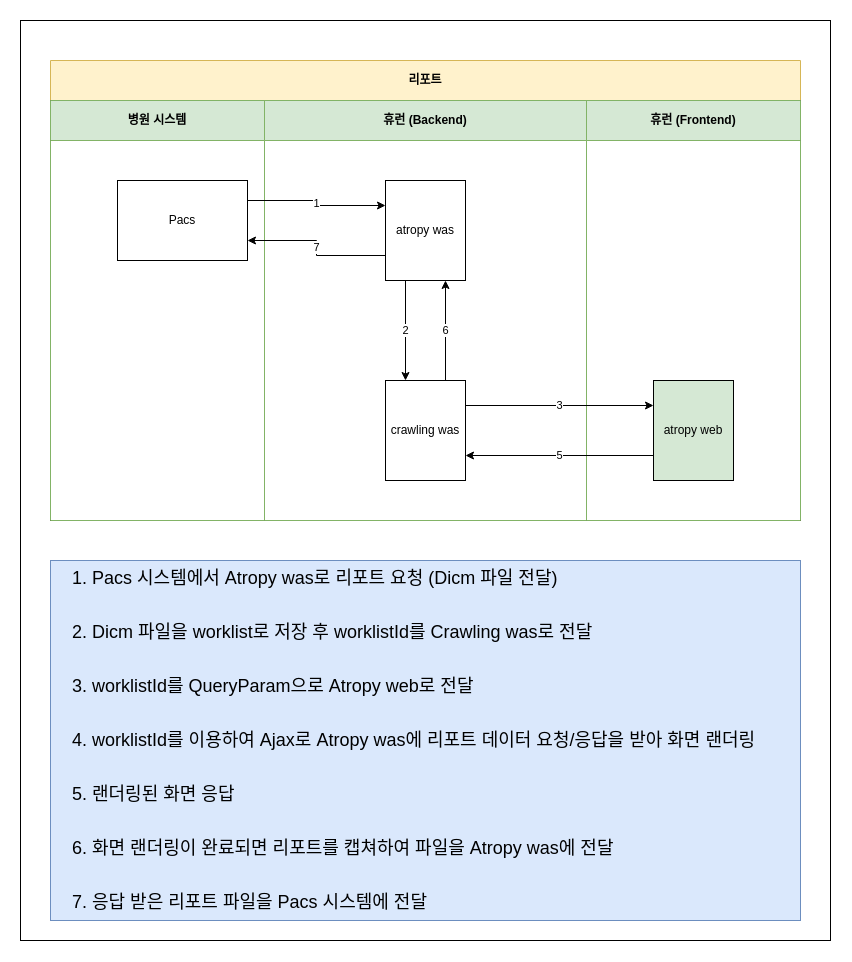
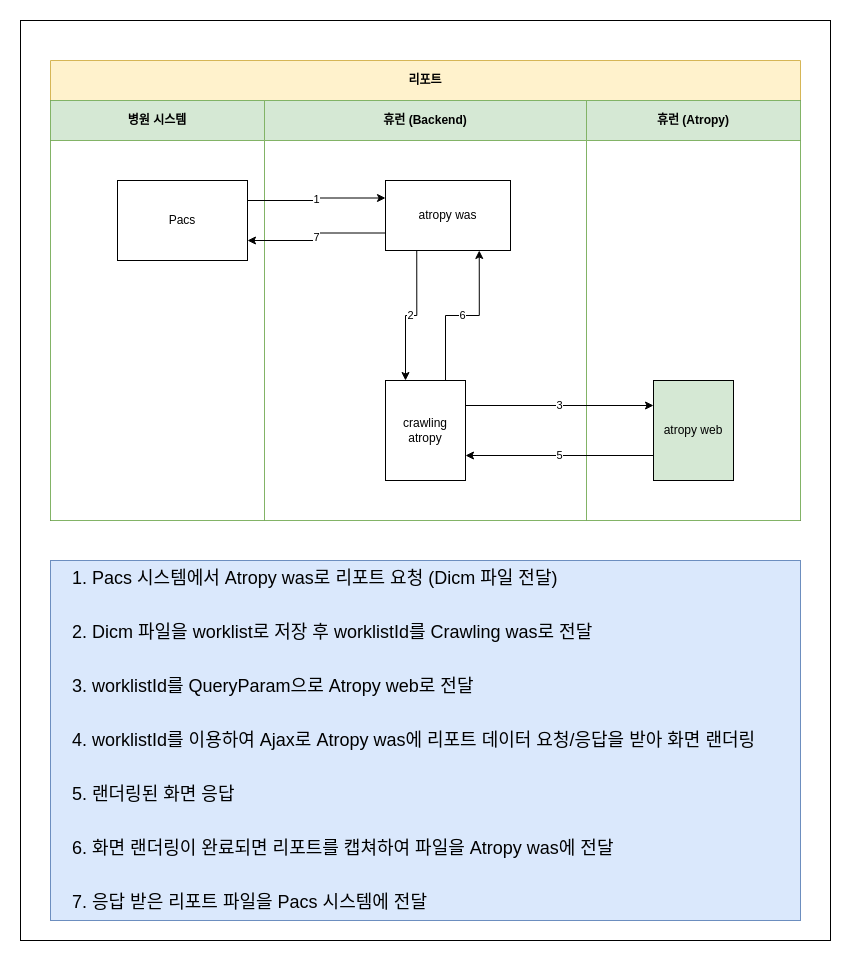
  <mxCell id="0" />
  <mxCell id="1" parent="0" />
  <mxCell id="2" value="" style="rounded=0;whiteSpace=wrap;html=1;" vertex="1" parent="1"><mxGeometry x="20" y="20" width="810" height="920" as="geometry" /></mxCell>
  <mxCell id="3" value="리포트" style="shape=table;childLayout=tableLayout;rowLines=0;columnLines=0;startSize=40;html=1;whiteSpace=wrap;collapsible=0;recursiveResize=0;expand=0;fontStyle=1;fillColor=#fff2cc;strokeColor=#d6b656;" parent="1" vertex="1"><mxGeometry x="50" y="60" width="750" height="460" as="geometry" /></mxCell>
  <mxCell id="4" value="" style="swimlane;horizontal=0;points=[[0,0.5],[1,0.5]];portConstraint=eastwest;startSize=0;html=1;whiteSpace=wrap;collapsible=0;recursiveResize=0;expand=0;" parent="3" vertex="1"><mxGeometry y="40" width="750" height="420" as="geometry" /></mxCell>
  <mxCell id="5" value="병원 시스템" style="swimlane;connectable=0;startSize=40;html=1;whiteSpace=wrap;collapsible=0;recursiveResize=0;expand=0;fillColor=#d5e8d4;strokeColor=#82b366;" parent="4" vertex="1"><mxGeometry width="214" height="420" as="geometry" /></mxCell>
  <mxCell id="6" value="Pacs" style="rounded=0;whiteSpace=wrap;html=1;" parent="5" vertex="1"><mxGeometry x="67" y="80" width="130" height="80" as="geometry" /></mxCell>
  <mxCell id="7" value="휴런 (Backend)" style="swimlane;connectable=0;startSize=40;html=1;whiteSpace=wrap;collapsible=0;recursiveResize=0;expand=0;fillColor=#d5e8d4;strokeColor=#82b366;" parent="4" vertex="1"><mxGeometry x="214" width="322" height="420" as="geometry" /></mxCell>
- <mxCell id="8" value="atropy was" style="rounded=0;whiteSpace=wrap;html=1;" parent="7" vertex="1"><mxGeometry x="121" y="80" width="80" height="100" as="geometry" /></mxCell>
- <mxCell id="9" value="crawling was" style="rounded=0;whiteSpace=wrap;html=1;" parent="7" vertex="1"><mxGeometry x="121" y="280" width="80" height="100" as="geometry" /></mxCell>
+ <mxCell id="8" value="atropy was" style="rounded=0;whiteSpace=wrap;html=1;" parent="7" vertex="1"><mxGeometry x="121" y="80" width="125" height="70" as="geometry" /></mxCell>
+ <mxCell id="9" value="crawling atropy" style="rounded=0;whiteSpace=wrap;html=1;" parent="7" vertex="1"><mxGeometry x="121" y="280" width="80" height="100" as="geometry" /></mxCell>
  <mxCell id="10" value="2" style="edgeStyle=orthogonalEdgeStyle;rounded=0;orthogonalLoop=1;jettySize=auto;html=1;exitX=0.25;exitY=1;exitDx=0;exitDy=0;entryX=0.25;entryY=0;entryDx=0;entryDy=0;" edge="1" parent="7" source="8" target="9"><mxGeometry relative="1" as="geometry"><mxPoint x="90" y="165" as="sourcePoint" /><mxPoint x="-30" y="165" as="targetPoint" /></mxGeometry></mxCell>
  <mxCell id="11" value="6" style="edgeStyle=orthogonalEdgeStyle;rounded=0;orthogonalLoop=1;jettySize=auto;html=1;exitX=0.75;exitY=0;exitDx=0;exitDy=0;entryX=0.75;entryY=1;entryDx=0;entryDy=0;" edge="1" parent="7" source="9" target="8"><mxGeometry relative="1" as="geometry"><mxPoint x="110" y="190" as="sourcePoint" /><mxPoint x="110" y="290" as="targetPoint" /></mxGeometry></mxCell>
- <mxCell id="12" value="휴런 (Frontend)" style="swimlane;connectable=0;startSize=40;html=1;whiteSpace=wrap;collapsible=0;recursiveResize=0;expand=0;fillColor=#d5e8d4;strokeColor=#82b366;" parent="4" vertex="1"><mxGeometry x="536" width="214" height="420" as="geometry" /></mxCell>
+ <mxCell id="12" value="휴런 (Atropy)" style="swimlane;connectable=0;startSize=40;html=1;whiteSpace=wrap;collapsible=0;recursiveResize=0;expand=0;fillColor=#d5e8d4;strokeColor=#82b366;" parent="4" vertex="1"><mxGeometry x="536" width="214" height="420" as="geometry" /></mxCell>
  <mxCell id="13" value="atropy web" style="rounded=0;whiteSpace=wrap;html=1;fillColor=#d5e8d4;" vertex="1" parent="12"><mxGeometry x="67" y="280" width="80" height="100" as="geometry" /></mxCell>
  <mxCell id="14" value="1" style="edgeStyle=orthogonalEdgeStyle;rounded=0;orthogonalLoop=1;jettySize=auto;html=1;exitX=1;exitY=0.25;exitDx=0;exitDy=0;entryX=0;entryY=0.25;entryDx=0;entryDy=0;" parent="4" source="6" target="8" edge="1"><mxGeometry relative="1" as="geometry"><mxPoint x="105" y="100" as="sourcePoint" /><mxPoint x="220" y="90" as="targetPoint" /></mxGeometry></mxCell>
  <mxCell id="15" value="3" style="edgeStyle=orthogonalEdgeStyle;rounded=0;orthogonalLoop=1;jettySize=auto;html=1;entryX=0;entryY=0.25;entryDx=0;entryDy=0;exitX=1;exitY=0.25;exitDx=0;exitDy=0;" edge="1" parent="4" source="9" target="13"><mxGeometry relative="1" as="geometry"><mxPoint x="480" y="330" as="sourcePoint" /><mxPoint x="600" y="330" as="targetPoint" /></mxGeometry></mxCell>
  <mxCell id="16" value="5" style="edgeStyle=orthogonalEdgeStyle;rounded=0;orthogonalLoop=1;jettySize=auto;html=1;entryX=1;entryY=0.75;entryDx=0;entryDy=0;exitX=0;exitY=0.75;exitDx=0;exitDy=0;" edge="1" parent="4" source="13" target="9"><mxGeometry relative="1" as="geometry"><mxPoint x="330" y="315" as="sourcePoint" /><mxPoint x="450" y="315" as="targetPoint" /></mxGeometry></mxCell>
  <mxCell id="17" value="7" style="edgeStyle=orthogonalEdgeStyle;rounded=0;orthogonalLoop=1;jettySize=auto;html=1;exitX=0;exitY=0.75;exitDx=0;exitDy=0;entryX=1;entryY=0.75;entryDx=0;entryDy=0;" edge="1" parent="4" source="8" target="6"><mxGeometry relative="1" as="geometry"><mxPoint x="130" y="115" as="sourcePoint" /><mxPoint x="250" y="115" as="targetPoint" /></mxGeometry></mxCell>
  <mxCell id="18" value="&lt;ol style=&quot;font-size: 18px ; line-height: 150%&quot;&gt;&lt;li&gt;&lt;font style=&quot;font-size: 18px&quot;&gt;Pacs 시스템에서 Atropy was로 &lt;/font&gt;&lt;span&gt;리포트 요청 (Dicm 파일 전달)&lt;br&gt;&lt;br&gt;&lt;/span&gt;&lt;/li&gt;&lt;li&gt;Dicm 파일을 worklist로 저장 후 worklistId를 Crawling was로 전달&lt;br&gt;&lt;br&gt;&lt;/li&gt;&lt;li&gt;worklistId를 QueryParam으로 Atropy web로 전달&lt;br&gt;&lt;br&gt;&lt;/li&gt;&lt;li&gt;worklistId를 이용하여 Ajax로 Atropy was에&amp;nbsp;리포트 데이터 요청/응답을 받아 화면 랜더링&lt;br&gt;&lt;br&gt;&lt;/li&gt;&lt;li&gt;랜더링된 화면 응답&lt;br&gt;&lt;br&gt;&lt;/li&gt;&lt;li&gt;화면 랜더링이 완료되면 리포트를 캡쳐하여 파일을 Atropy was에 전달&lt;br&gt;&lt;br&gt;&lt;/li&gt;&lt;li&gt;응답 받은 리포트 파일을 Pacs 시스템에 전달&lt;/li&gt;&lt;/ol&gt;" style="text;html=1;strokeColor=#6c8ebf;fillColor=#dae8fc;align=left;verticalAlign=middle;whiteSpace=wrap;rounded=0;" vertex="1" parent="1"><mxGeometry x="50" y="560" width="750" height="360" as="geometry" /></mxCell>
